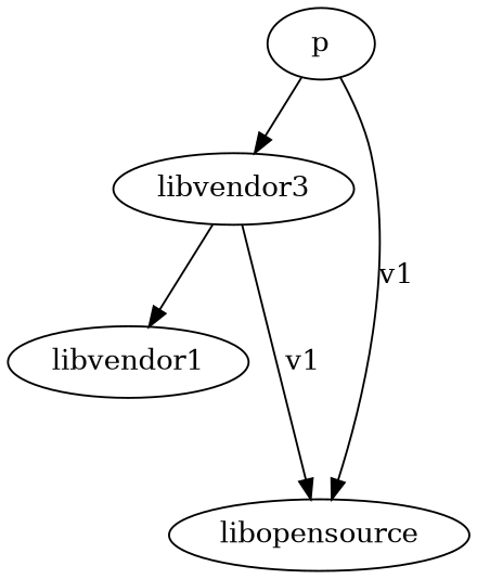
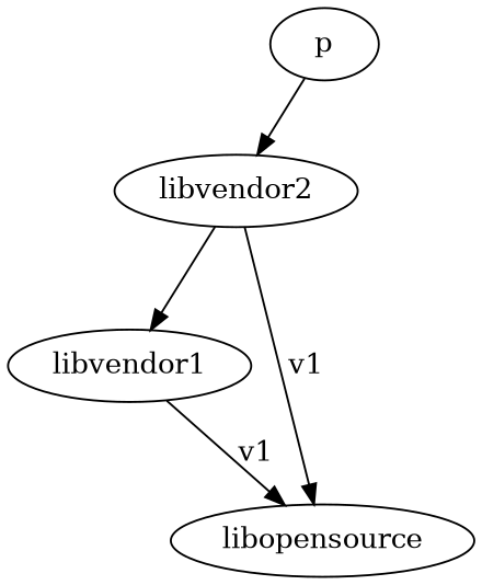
  digraph {
    fontname="DejaVu Serif"
    node [fontname="DejaVu Serif"]
    edge [fontname="DejaVu Serif"]
    p
-   libvendor2 [label=libvendor3]
+   libvendor2
    libvendor1
    libopensource
    p -> libvendor2
    libvendor2 -> libvendor1
    libvendor2 -> libopensource [label=v1]
-   p -> libopensource [label=v1]
+   libvendor1 -> libopensource [label=v1]
  }
